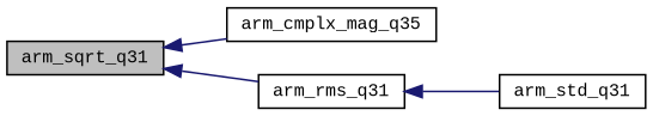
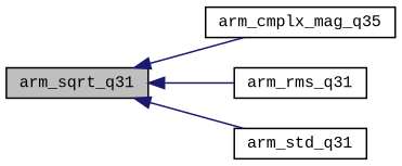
  digraph {
    fontname="Liberation Mono"
    rankdir=LR
    node [color=black fillcolor=white fontname="Liberation Mono" fontsize=10 shape=record style=filled]
    edge [color=midnightblue dir=back fontname="Liberation Mono" fontsize=10 labelfontname=Helvetica labelfontsize=10 style=solid]
    n1 [fillcolor=grey75 fontcolor=black height=0.2 label=arm_sqrt_q31 width=0.4]
    n2 [height=0.2 label=arm_cmplx_mag_q35 width=0.4]
    n3 [height=0.2 label=arm_rms_q31 width=0.4]
    n4 [height=0.2 label=arm_std_q31 width=0.4]
    n1 -> n2
    n1 -> n3
-   n3 -> n4
+   n1 -> n4
  }
